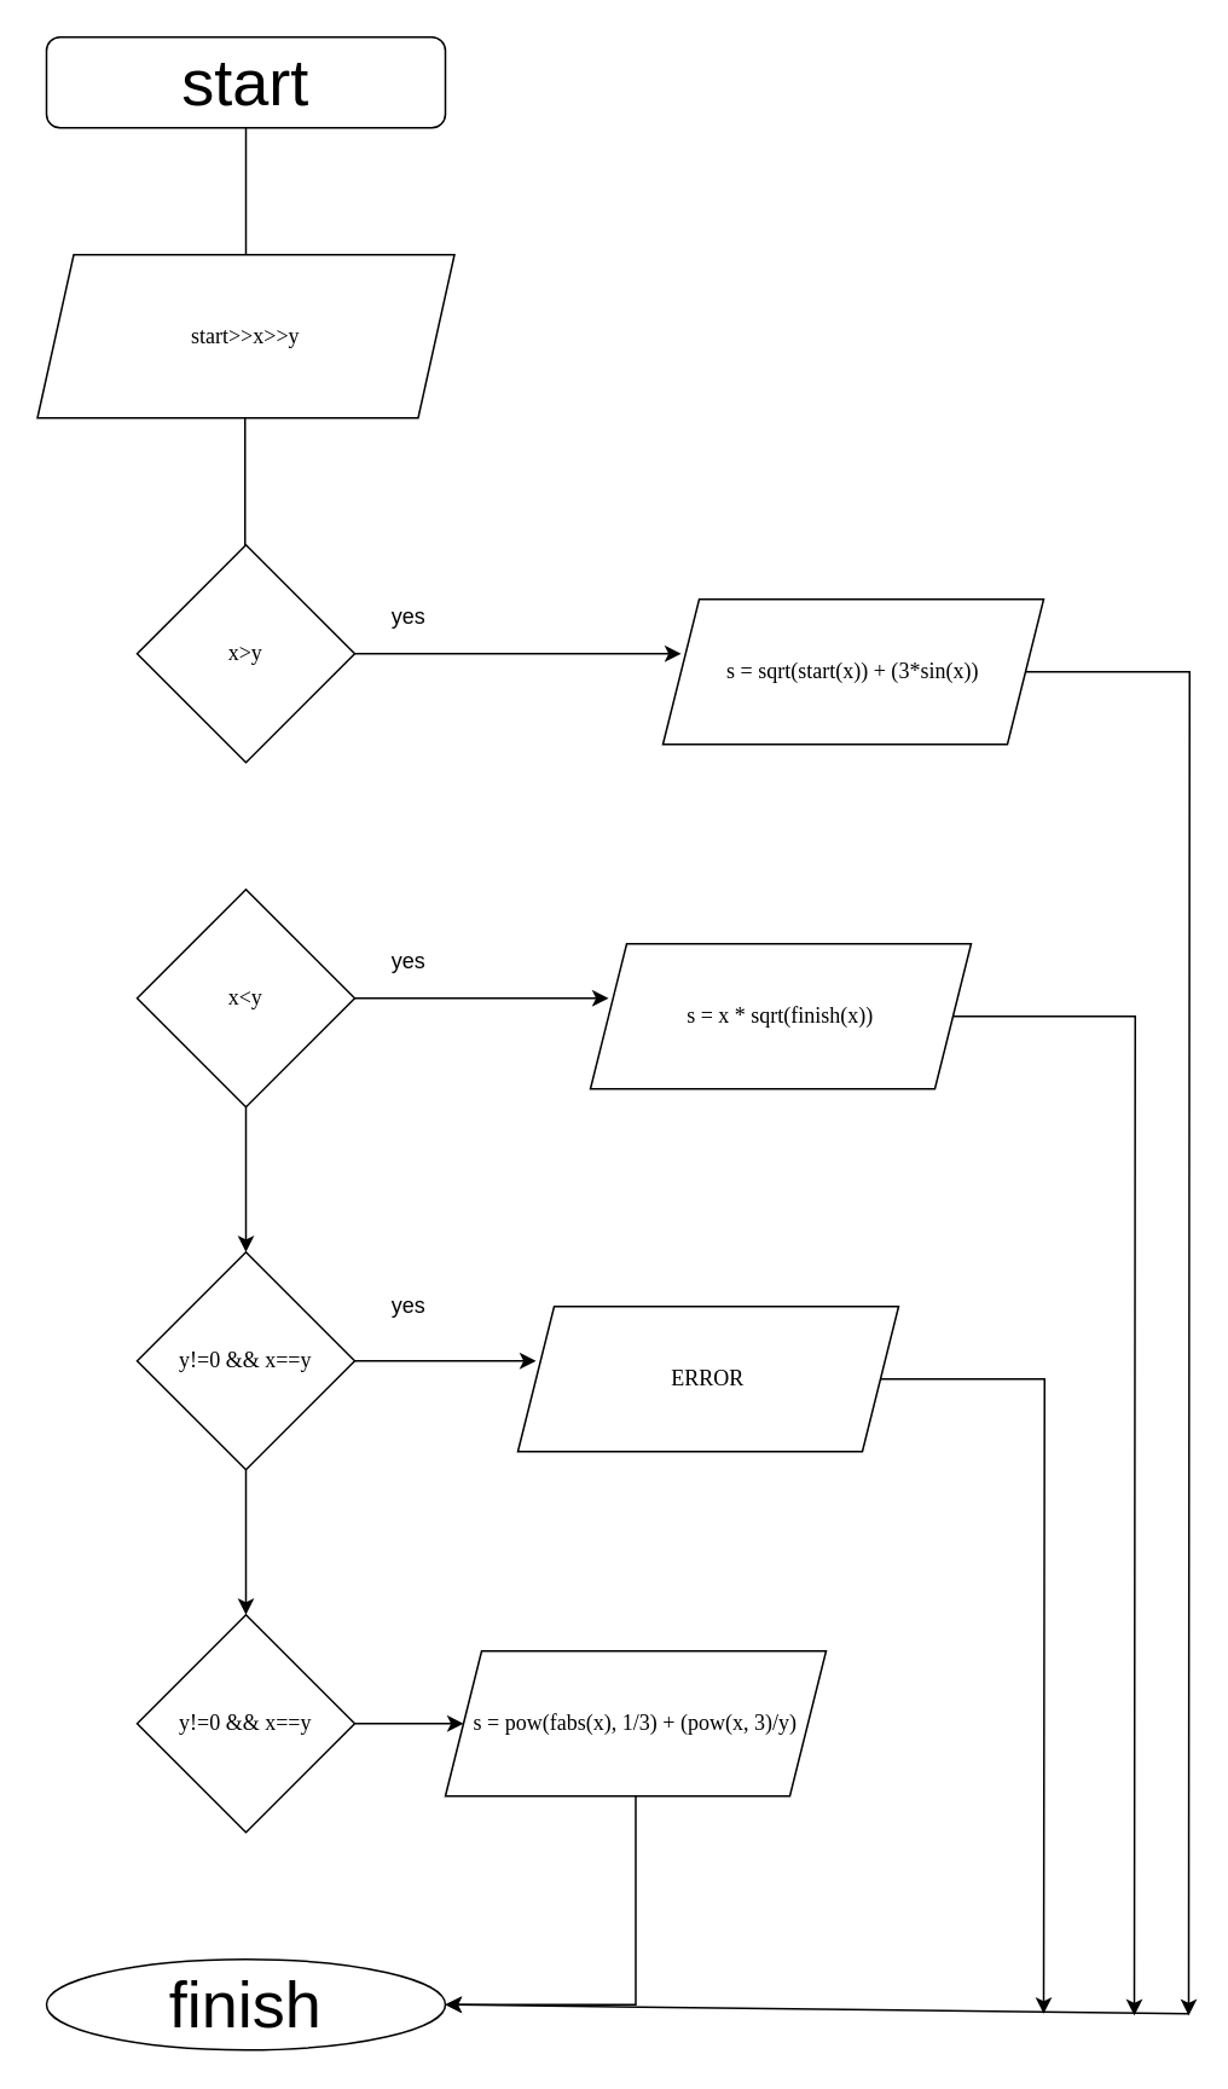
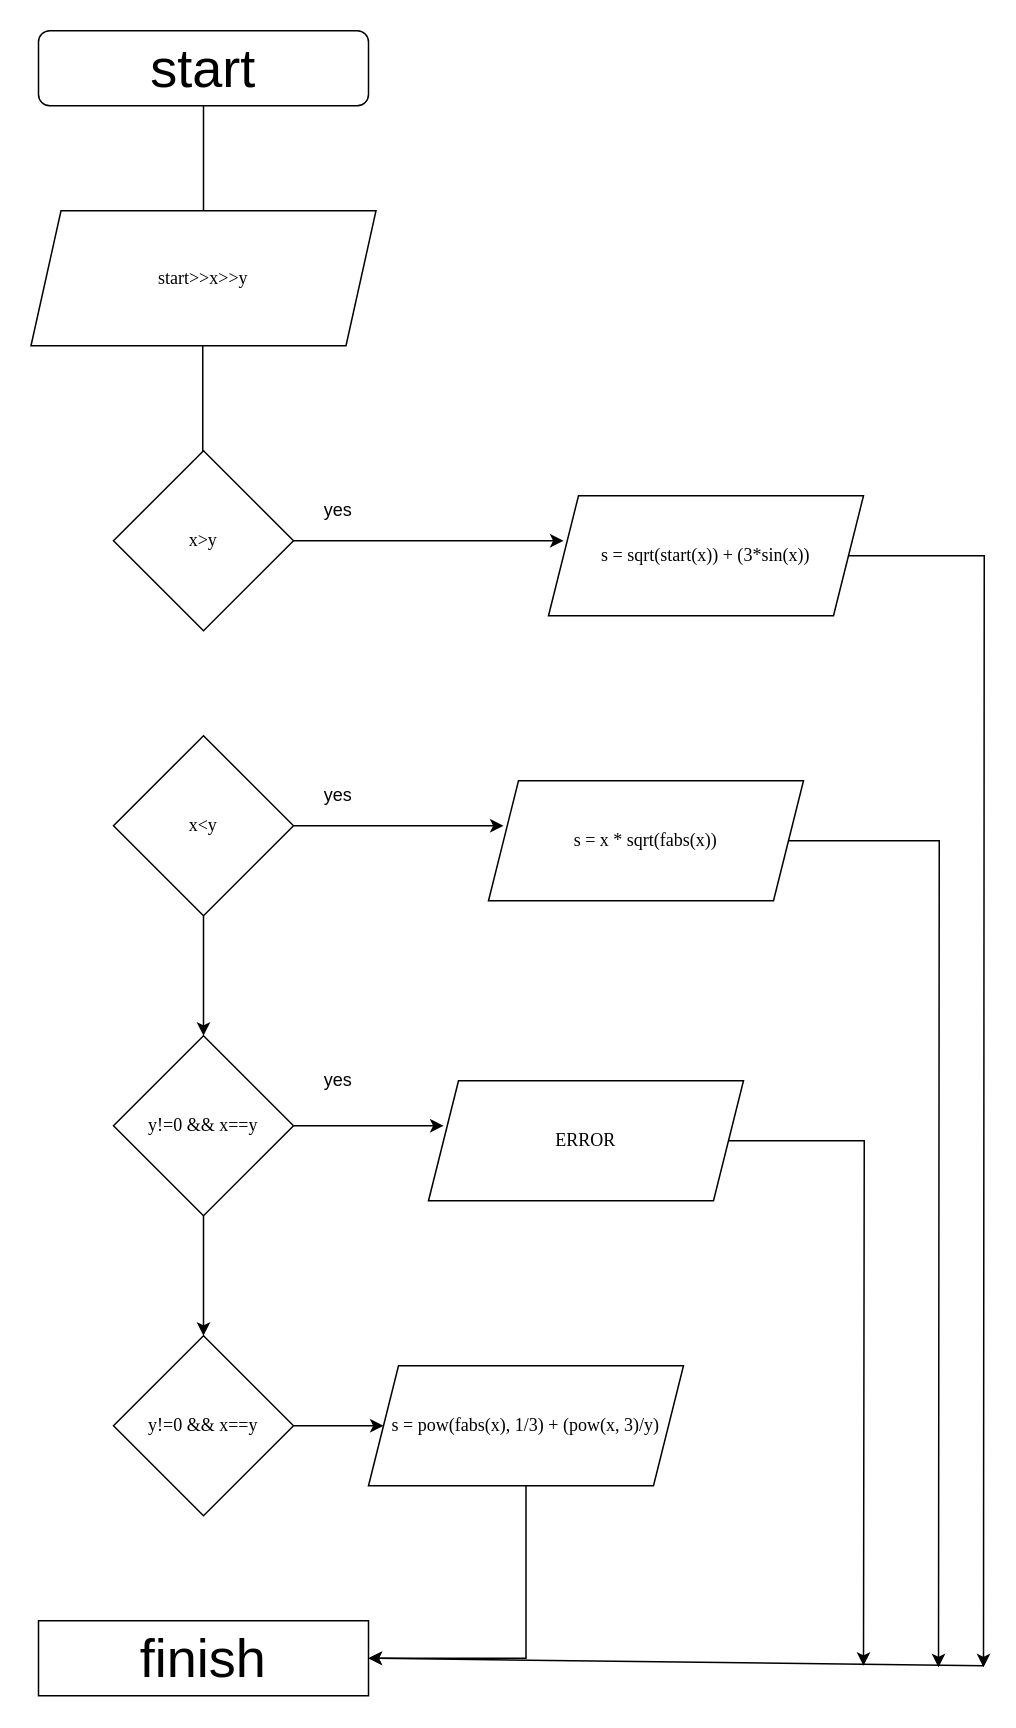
  <mxCell id="0" />
  <mxCell id="1" parent="0" />
  <mxCell id="2" value="&lt;font style=&quot;font-size: 36px&quot;&gt;start&lt;/font&gt;" style="whiteSpace=wrap;html=1;rounded=1;" vertex="1" parent="1"><mxGeometry x="25" y="20" width="220" height="50" as="geometry" /></mxCell>
  <mxCell id="3" value="" style="endArrow=none;html=1;entryX=0.5;entryY=1;entryDx=0;entryDy=0;" edge="1" parent="1" target="2"><mxGeometry width="50" height="50" relative="1" as="geometry"><mxPoint x="135" y="150" as="sourcePoint" /><mxPoint x="165" y="250" as="targetPoint" /></mxGeometry></mxCell>
  <mxCell id="4" value="&lt;p style=&quot;margin: 0px; font-style: normal; font-variant-caps: normal; font-weight: normal; font-stretch: normal; font-size: 12px; line-height: normal; font-family: menlo;&quot;&gt;start&amp;gt;&amp;gt;x&amp;gt;&amp;gt;y&lt;/p&gt;" style="shape=parallelogram;perimeter=parallelogramPerimeter;whiteSpace=wrap;html=1;fixedSize=1;labelBackgroundColor=#ffffff;" vertex="1" parent="1"><mxGeometry x="20" y="140" width="230" height="90" as="geometry" /></mxCell>
  <mxCell id="5" value="" style="endArrow=none;html=1;entryX=0.5;entryY=1;entryDx=0;entryDy=0;" edge="1" parent="1"><mxGeometry width="50" height="50" relative="1" as="geometry"><mxPoint x="134.5" y="310" as="sourcePoint" /><mxPoint x="134.5" y="230" as="targetPoint" /></mxGeometry></mxCell>
  <mxCell id="6" style="edgeStyle=orthogonalEdgeStyle;rounded=0;orthogonalLoop=1;jettySize=auto;html=1;fontColor=#000000;" edge="1" parent="1" source="7"><mxGeometry relative="1" as="geometry"><mxPoint x="375" y="360" as="targetPoint" /></mxGeometry></mxCell>
  <mxCell id="7" value="&lt;p style=&quot;margin: 0px; font-style: normal; font-variant-caps: normal; font-weight: normal; font-stretch: normal; font-size: 12px; line-height: normal; font-family: menlo;&quot;&gt;x&amp;gt;y&lt;/p&gt;" style="rhombus;whiteSpace=wrap;html=1;labelBackgroundColor=#ffffff;" vertex="1" parent="1"><mxGeometry x="75" y="300" width="120" height="120" as="geometry" /></mxCell>
  <mxCell id="8" style="edgeStyle=orthogonalEdgeStyle;rounded=0;orthogonalLoop=1;jettySize=auto;html=1;fontColor=#000000;" edge="1" parent="1" source="10"><mxGeometry relative="1" as="geometry"><mxPoint x="335" y="550" as="targetPoint" /></mxGeometry></mxCell>
  <mxCell id="9" style="edgeStyle=orthogonalEdgeStyle;rounded=0;orthogonalLoop=1;jettySize=auto;html=1;fontColor=#000000;entryX=0.5;entryY=0;entryDx=0;entryDy=0;" edge="1" parent="1" source="10" target="15"><mxGeometry relative="1" as="geometry"><mxPoint x="135" y="720" as="targetPoint" /></mxGeometry></mxCell>
  <mxCell id="10" value="&lt;p style=&quot;margin: 0px; font-style: normal; font-variant-caps: normal; font-weight: normal; font-stretch: normal; font-size: 12px; line-height: normal; font-family: menlo;&quot;&gt;x&amp;lt;y&lt;/p&gt;" style="rhombus;whiteSpace=wrap;html=1;labelBackgroundColor=#ffffff;" vertex="1" parent="1"><mxGeometry x="75" y="490" width="120" height="120" as="geometry" /></mxCell>
  <mxCell id="11" value="yes" style="text;html=1;strokeColor=none;fillColor=none;align=center;verticalAlign=middle;whiteSpace=wrap;rounded=0;labelBackgroundColor=#ffffff;fontColor=#000000;" vertex="1" parent="1"><mxGeometry x="205" y="330" width="40" height="20" as="geometry" /></mxCell>
  <mxCell id="12" value="yes" style="text;html=1;strokeColor=none;fillColor=none;align=center;verticalAlign=middle;whiteSpace=wrap;rounded=0;labelBackgroundColor=#ffffff;fontColor=#000000;" vertex="1" parent="1"><mxGeometry x="205" y="520" width="40" height="20" as="geometry" /></mxCell>
  <mxCell id="13" style="edgeStyle=orthogonalEdgeStyle;rounded=0;orthogonalLoop=1;jettySize=auto;html=1;fontColor=#000000;" edge="1" parent="1" source="15"><mxGeometry relative="1" as="geometry"><mxPoint x="295" y="750" as="targetPoint" /></mxGeometry></mxCell>
  <mxCell id="14" style="edgeStyle=orthogonalEdgeStyle;rounded=0;orthogonalLoop=1;jettySize=auto;html=1;fontColor=#000000;" edge="1" parent="1" source="15" target="19"><mxGeometry relative="1" as="geometry" /></mxCell>
  <mxCell id="15" value="&lt;p style=&quot;margin: 0px; font-style: normal; font-variant-caps: normal; font-weight: normal; font-stretch: normal; font-size: 12px; line-height: normal; font-family: menlo;&quot;&gt;y!=&lt;span style=&quot;&quot;&gt;0&lt;/span&gt; &amp;amp;&amp;amp; x==y&lt;/p&gt;" style="rhombus;whiteSpace=wrap;html=1;labelBackgroundColor=#ffffff;" vertex="1" parent="1"><mxGeometry x="75" y="690" width="120" height="120" as="geometry" /></mxCell>
  <mxCell id="16" value="yes" style="text;html=1;strokeColor=none;fillColor=none;align=center;verticalAlign=middle;whiteSpace=wrap;rounded=0;labelBackgroundColor=#ffffff;fontColor=#000000;" vertex="1" parent="1"><mxGeometry x="205" y="710" width="40" height="20" as="geometry" /></mxCell>
- <mxCell id="17" value="&lt;span style=&quot;font-size: 36px&quot;&gt;finish&lt;br&gt;&lt;/span&gt;" style="ellipse;whiteSpace=wrap;html=1;" vertex="1" parent="1"><mxGeometry x="25" y="1080" width="220" height="50" as="geometry" /></mxCell>
+ <mxCell id="17" value="&lt;span style=&quot;font-size: 36px&quot;&gt;finish&lt;br&gt;&lt;/span&gt;" style="whiteSpace=wrap;html=1;rounded=0;" vertex="1" parent="1"><mxGeometry x="25" y="1080" width="220" height="50" as="geometry" /></mxCell>
  <mxCell id="18" style="edgeStyle=orthogonalEdgeStyle;rounded=0;orthogonalLoop=1;jettySize=auto;html=1;fontColor=#000000;" edge="1" parent="1" source="19"><mxGeometry relative="1" as="geometry"><mxPoint x="255" y="950" as="targetPoint" /></mxGeometry></mxCell>
  <mxCell id="19" value="&lt;p style=&quot;margin: 0px; font-style: normal; font-variant-caps: normal; font-weight: normal; font-stretch: normal; font-size: 12px; line-height: normal; font-family: menlo;&quot;&gt;y!=&lt;span style=&quot;&quot;&gt;0&lt;/span&gt; &amp;amp;&amp;amp; x==y&lt;/p&gt;" style="rhombus;whiteSpace=wrap;html=1;labelBackgroundColor=#ffffff;" vertex="1" parent="1"><mxGeometry x="75" y="890" width="120" height="120" as="geometry" /></mxCell>
  <mxCell id="20" style="edgeStyle=orthogonalEdgeStyle;rounded=0;orthogonalLoop=1;jettySize=auto;html=1;fontColor=#000000;" edge="1" parent="1" source="21"><mxGeometry relative="1" as="geometry"><mxPoint x="655" y="1111" as="targetPoint" /></mxGeometry></mxCell>
  <mxCell id="21" value="&lt;p style=&quot;margin: 0px; font-style: normal; font-variant-caps: normal; font-weight: normal; font-stretch: normal; font-size: 12px; line-height: normal; font-family: menlo;&quot;&gt;s = &lt;span style=&quot;&quot;&gt;sqrt&lt;/span&gt;(&lt;span style=&quot;&quot;&gt;start&lt;/span&gt;(x)) + (&lt;span style=&quot;&quot;&gt;3&lt;/span&gt;*&lt;span style=&quot;&quot;&gt;sin&lt;/span&gt;(x))&lt;/p&gt;" style="shape=parallelogram;perimeter=parallelogramPerimeter;whiteSpace=wrap;html=1;fixedSize=1;labelBackgroundColor=none;" vertex="1" parent="1"><mxGeometry x="365" y="330" width="210" height="80" as="geometry" /></mxCell>
  <mxCell id="22" style="edgeStyle=orthogonalEdgeStyle;rounded=0;orthogonalLoop=1;jettySize=auto;html=1;fontColor=#000000;" edge="1" parent="1" source="23"><mxGeometry relative="1" as="geometry"><mxPoint x="625" y="1111" as="targetPoint" /></mxGeometry></mxCell>
- <mxCell id="23" value="&lt;p style=&quot;margin: 0px; font-stretch: normal; line-height: normal; font-family: menlo;&quot;&gt;s = x * &lt;span style=&quot;&quot;&gt;sqrt&lt;/span&gt;(&lt;span style=&quot;&quot;&gt;finish&lt;/span&gt;(x))&lt;/p&gt;" style="shape=parallelogram;perimeter=parallelogramPerimeter;whiteSpace=wrap;html=1;fixedSize=1;labelBackgroundColor=none;" vertex="1" parent="1"><mxGeometry x="325" y="520" width="210" height="80" as="geometry" /></mxCell>
+ <mxCell id="23" value="&lt;p style=&quot;margin: 0px; font-stretch: normal; line-height: normal; font-family: menlo;&quot;&gt;s = x * &lt;span style=&quot;&quot;&gt;sqrt&lt;/span&gt;(&lt;span style=&quot;&quot;&gt;fabs&lt;/span&gt;(x))&lt;/p&gt;" style="shape=parallelogram;perimeter=parallelogramPerimeter;whiteSpace=wrap;html=1;fixedSize=1;labelBackgroundColor=none;" vertex="1" parent="1"><mxGeometry x="325" y="520" width="210" height="80" as="geometry" /></mxCell>
  <mxCell id="24" style="edgeStyle=orthogonalEdgeStyle;rounded=0;orthogonalLoop=1;jettySize=auto;html=1;fontColor=#000000;" edge="1" parent="1" source="25"><mxGeometry relative="1" as="geometry"><mxPoint x="575" y="1110" as="targetPoint" /></mxGeometry></mxCell>
  <mxCell id="25" value="&lt;p style=&quot;margin: 0px ; font-style: normal ; font-weight: normal ; font-stretch: normal ; font-size: 12px ; line-height: normal ; font-family: &amp;#34;menlo&amp;#34;&quot;&gt;ERROR&lt;/p&gt;" style="shape=parallelogram;perimeter=parallelogramPerimeter;whiteSpace=wrap;html=1;fixedSize=1;labelBackgroundColor=none;" vertex="1" parent="1"><mxGeometry x="285" y="720" width="210" height="80" as="geometry" /></mxCell>
  <mxCell id="26" style="edgeStyle=orthogonalEdgeStyle;rounded=0;orthogonalLoop=1;jettySize=auto;html=1;entryX=1;entryY=0.5;entryDx=0;entryDy=0;fontColor=#000000;" edge="1" parent="1" source="27" target="17"><mxGeometry relative="1" as="geometry" /></mxCell>
  <mxCell id="27" value="&lt;p style=&quot;margin: 0px; font-stretch: normal; line-height: normal; font-family: menlo;&quot;&gt;s = &lt;span style=&quot;&quot;&gt;pow&lt;/span&gt;(&lt;span style=&quot;&quot;&gt;fabs&lt;/span&gt;(x), &lt;span style=&quot;&quot;&gt;1&lt;/span&gt;/&lt;span style=&quot;&quot;&gt;3&lt;/span&gt;) + (&lt;span style=&quot;&quot;&gt;pow&lt;/span&gt;(x, &lt;span style=&quot;&quot;&gt;3&lt;/span&gt;)/y)&lt;/p&gt;" style="shape=parallelogram;perimeter=parallelogramPerimeter;whiteSpace=wrap;html=1;fixedSize=1;labelBackgroundColor=none;" vertex="1" parent="1"><mxGeometry x="245" y="910" width="210" height="80" as="geometry" /></mxCell>
  <mxCell id="28" value="" style="endArrow=classic;html=1;fontColor=#000000;entryX=1;entryY=0.5;entryDx=0;entryDy=0;" edge="1" parent="1" target="17"><mxGeometry width="50" height="50" relative="1" as="geometry"><mxPoint x="655" y="1110" as="sourcePoint" /><mxPoint x="285" y="1140" as="targetPoint" /></mxGeometry></mxCell>
